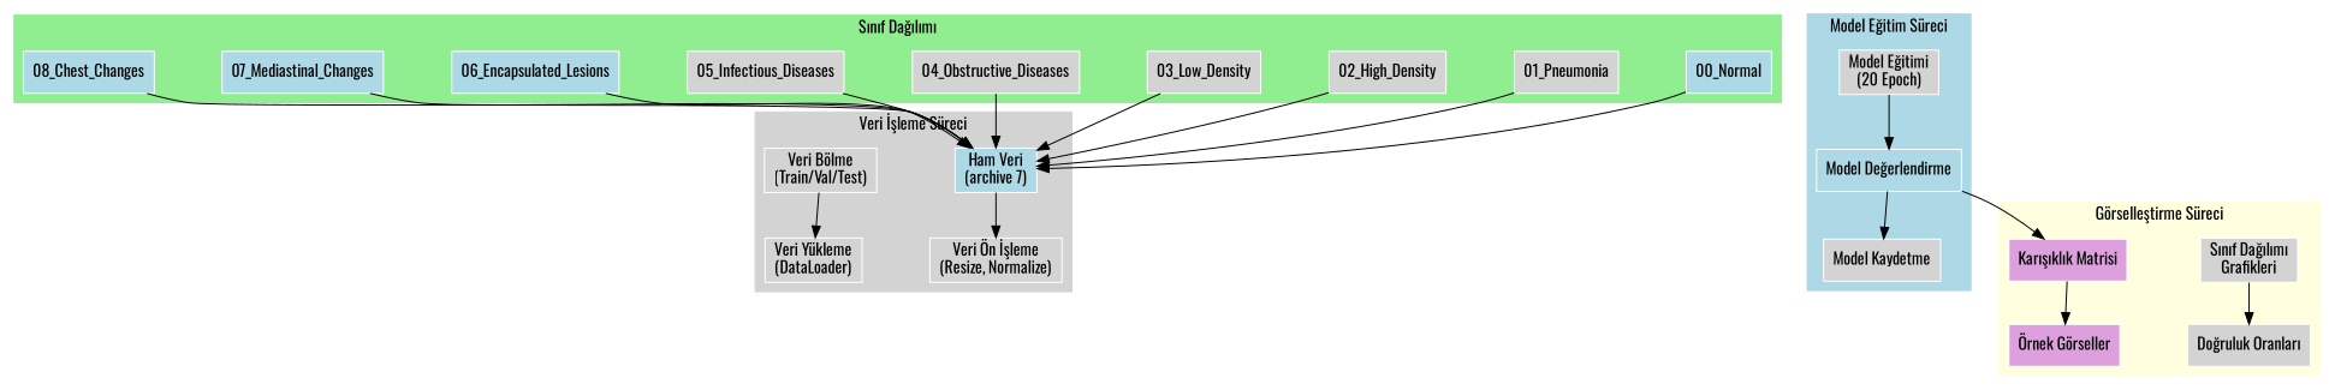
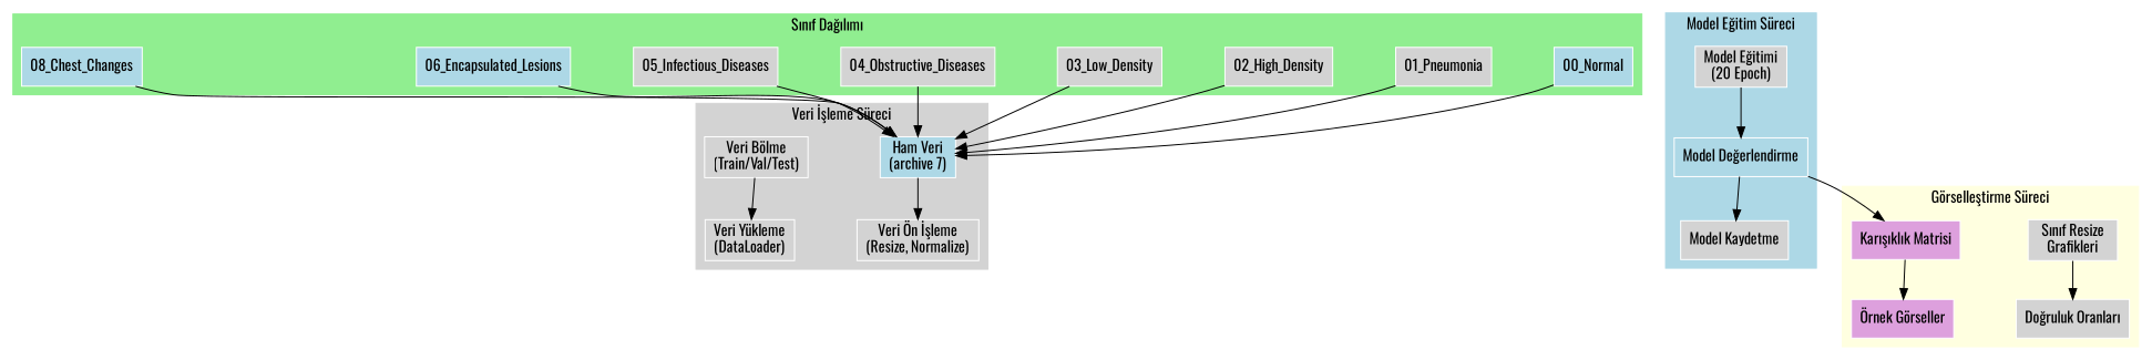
  digraph {
    fontname=Oswald
    nodesep=0.8
    rankdir=TB
    splines=true
    node [color=white fillcolor=lightgrey fontname=Oswald shape=box style=filled]
    edge [fontname=Oswald]
    n1 [fillcolor=lightblue label="Ham Veri\n(archive 7)"]
    n2 [label="Veri Ön İşleme\n(Resize, Normalize)"]
    n3 [label="Veri Bölme\n(Train/Val/Test)"]
    n4 [label="Veri Yükleme\n(DataLoader)"]
    n5 [label="Model Eğitimi\n(20 Epoch)"]
    n6 [fillcolor=lightblue label="Model Değerlendirme"]
    n7 [label="Model Kaydetme"]
    n8 [fillcolor=lightblue label="00_Normal"]
    n9 [label="01_Pneumonia"]
    n10 [label="02_High_Density"]
    n11 [label="03_Low_Density"]
    n12 [label="04_Obstructive_Diseases"]
    n13 [label="05_Infectious_Diseases"]
    n14 [fillcolor=lightblue label="06_Encapsulated_Lesions"]
-   n15 [fillcolor=lightblue label="07_Mediastinal_Changes"]
    n16 [fillcolor=lightblue label="08_Chest_Changes"]
-   n17 [label="Sınıf Dağılımı\nGrafikleri"]
+   n17 [label="Sınıf Resize\nGrafikleri"]
    n18 [label="Doğruluk Oranları"]
    n19 [fillcolor=plum label="Karışıklık Matrisi"]
    n20 [fillcolor=plum label="Örnek Görseller"]
    subgraph cluster_1 {
      color=lightgrey
      label="Veri İşleme Süreci"
      style=filled
      n1
      n2
      n3
      n4
    }
    subgraph cluster_2 {
      color=lightblue
      label="Model Eğitim Süreci"
      style=filled
      n5
      n6
      n7
    }
    subgraph cluster_3 {
      color=lightgreen
      label="Sınıf Dağılımı"
      style=filled
      n8
      n9
      n10
      n11
      n12
      n13
      n14
-     n15
      n16
    }
    subgraph cluster_4 {
      color=lightyellow
      label="Görselleştirme Süreci"
      style=filled
      n17
      n18
      n19
      n20
    }
    n1 -> n2
    n3 -> n4
    n5 -> n6
    n6 -> n7
    n6 -> n19
    n8 -> n1
    n9 -> n1
    n10 -> n1
    n11 -> n1
    n12 -> n1
    n13 -> n1
    n14 -> n1
-   n15 -> n1
    n16 -> n1
    n17 -> n18
    n19 -> n20
  }
